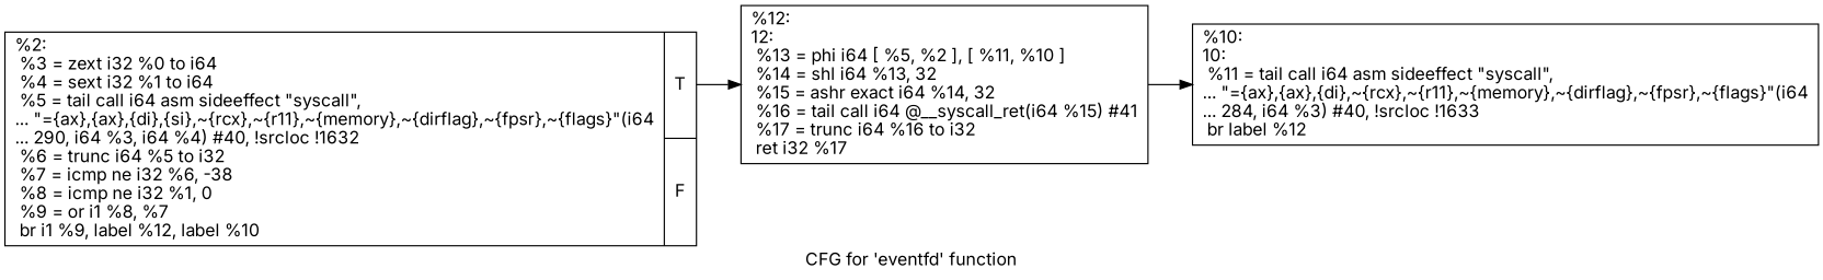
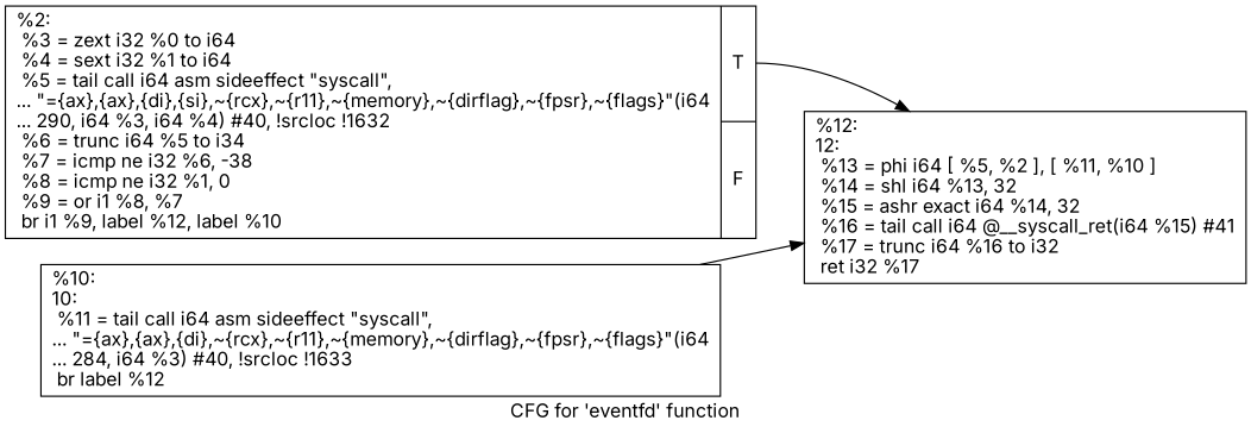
  digraph {
    fontname=Inter
    label="CFG for 'eventfd' function"
    rankdir=LR
    node [fontname=Inter shape=record]
    edge [fontname=Inter]
-   n1 [label="{%2:\l  %3 = zext i32 %0 to i64\l  %4 = sext i32 %1 to i64\l  %5 = tail call i64 asm sideeffect \"syscall\",\l... \"=\{ax\},\{ax\},\{di\},\{si\},~\{rcx\},~\{r11\},~\{memory\},~\{dirflag\},~\{fpsr\},~\{flags\}\"(i64\l... 290, i64 %3, i64 %4) #40, !srcloc !1632\l  %6 = trunc i64 %5 to i32\l  %7 = icmp ne i32 %6, -38\l  %8 = icmp ne i32 %1, 0\l  %9 = or i1 %8, %7\l  br i1 %9, label %12, label %10\l|{<s0>T|<s1>F}}"]
+   n1 [label="{%2:\l  %3 = zext i32 %0 to i64\l  %4 = sext i32 %1 to i64\l  %5 = tail call i64 asm sideeffect \"syscall\",\l... \"=\{ax\},\{ax\},\{di\},\{si\},~\{rcx\},~\{r11\},~\{memory\},~\{dirflag\},~\{fpsr\},~\{flags\}\"(i64\l... 290, i64 %3, i64 %4) #40, !srcloc !1632\l  %6 = trunc i64 %5 to i34\l  %7 = icmp ne i32 %6, -38\l  %8 = icmp ne i32 %1, 0\l  %9 = or i1 %8, %7\l  br i1 %9, label %12, label %10\l|{<s0>T|<s1>F}}"]
    n2 [label="{%12:\l12:                                               \l  %13 = phi i64 [ %5, %2 ], [ %11, %10 ]\l  %14 = shl i64 %13, 32\l  %15 = ashr exact i64 %14, 32\l  %16 = tail call i64 @__syscall_ret(i64 %15) #41\l  %17 = trunc i64 %16 to i32\l  ret i32 %17\l}"]
    n3 [label="{%10:\l10:                                               \l  %11 = tail call i64 asm sideeffect \"syscall\",\l... \"=\{ax\},\{ax\},\{di\},~\{rcx\},~\{r11\},~\{memory\},~\{dirflag\},~\{fpsr\},~\{flags\}\"(i64\l... 284, i64 %3) #40, !srcloc !1633\l  br label %12\l}"]
    n1 -> n2 [tailport=s0]
-   n2 -> n3
+   n3 -> n2
  }
